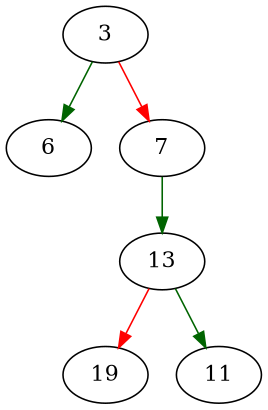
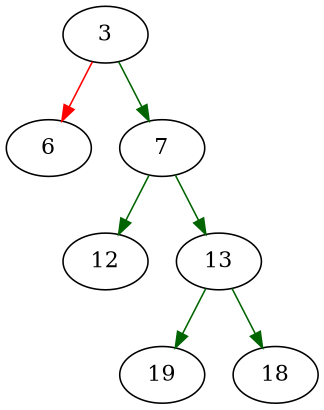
  strict digraph {
    edge [color=darkgreen cond=true]
    3 [entry=true]
    6
    7
+   12
    13
    19
-   18 [label=11]
-   3 -> 6
-   3 -> 7 [color=red cond=false]
+   18
+   3 -> 6 [color=red]
+   3 -> 7 [cond=false]
+   7 -> 12
    7 -> 13 [cond=false]
-   13 -> 19 [color=red cond=false]
+   13 -> 19 [cond=false]
    13 -> 18
  }
